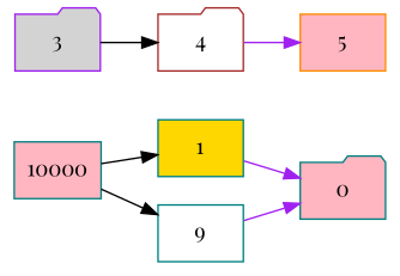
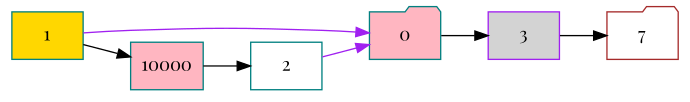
  digraph {
    fontname="Playfair Display"
    rankdir=LR
    node [color=teal fillcolor=lightpink fontname="Playfair Display" shape=box style=filled]
    edge [color=black fontname="Playfair Display"]
    n1 [label=0 shape=folder]
-   n2 [color=purple fillcolor=lightgrey label=3 shape=folder]
-   n3 [color=brown fillcolor=white label=4 shape=folder]
+   n2 [color=purple fillcolor=lightgrey label=3]
+   n3 [color=brown fillcolor=white label=7 shape=folder]
    n4 [fillcolor=gold label=1]
-   n5 [fillcolor=white label=9]
+   n5 [fillcolor=white label=2]
    n6 [label=10000]
-   n7 [color=darkorange label=5]
+   n1 -> n2
    n2 -> n3
-   n3 -> n7 [color=purple]
    n4 -> n1 [color=purple]
    n5 -> n1 [color=purple]
-   n6 -> n4
+   n4 -> n6
    n6 -> n5
  }
